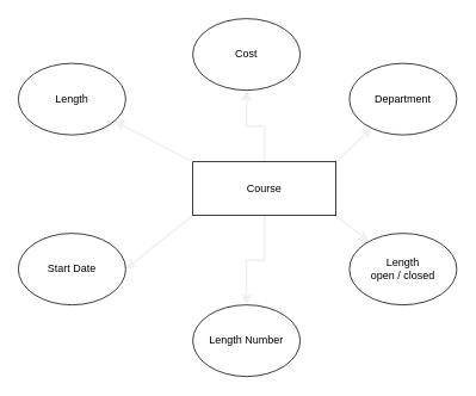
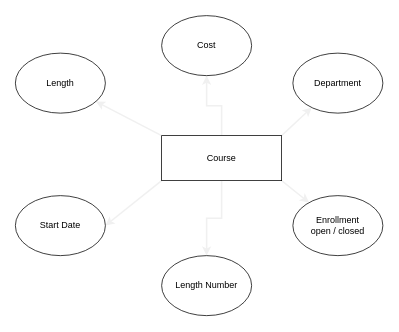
  <mxCell id="0" />
  <mxCell id="1" parent="0" />
  <mxCell id="2" style="edgeStyle=orthogonalEdgeStyle;rounded=0;orthogonalLoop=1;jettySize=auto;html=1;exitX=0.5;exitY=1;exitDx=0;exitDy=0;strokeColor=#f0f0f0;strokeWidth=2;" edge="1" parent="1" source="8" target="10"><mxGeometry relative="1" as="geometry" /></mxCell>
  <mxCell id="3" style="edgeStyle=orthogonalEdgeStyle;rounded=0;orthogonalLoop=1;jettySize=auto;html=1;exitX=0.5;exitY=0;exitDx=0;exitDy=0;strokeColor=#f0f0f0;strokeWidth=2;" edge="1" parent="1" source="8" target="14"><mxGeometry relative="1" as="geometry" /></mxCell>
  <mxCell id="4" style="edgeStyle=none;rounded=0;orthogonalLoop=1;jettySize=auto;html=1;exitX=0;exitY=1;exitDx=0;exitDy=0;entryX=1;entryY=0.5;entryDx=0;entryDy=0;strokeColor=#f0f0f0;strokeWidth=2;" edge="1" parent="1" source="8" target="11"><mxGeometry relative="1" as="geometry" /></mxCell>
  <mxCell id="5" style="edgeStyle=none;rounded=0;orthogonalLoop=1;jettySize=auto;html=1;exitX=0;exitY=0;exitDx=0;exitDy=0;strokeColor=#f0f0f0;strokeWidth=2;" edge="1" parent="1" source="8" target="13"><mxGeometry relative="1" as="geometry" /></mxCell>
  <mxCell id="6" style="edgeStyle=none;rounded=0;orthogonalLoop=1;jettySize=auto;html=1;exitX=1;exitY=0;exitDx=0;exitDy=0;strokeColor=#f0f0f0;strokeWidth=2;" edge="1" parent="1" source="8" target="9"><mxGeometry relative="1" as="geometry" /></mxCell>
  <mxCell id="7" style="edgeStyle=none;rounded=0;orthogonalLoop=1;jettySize=auto;html=1;exitX=1;exitY=1;exitDx=0;exitDy=0;strokeColor=#f0f0f0;strokeWidth=2;" edge="1" parent="1" source="8" target="12"><mxGeometry relative="1" as="geometry" /></mxCell>
  <mxCell id="8" value="Course" style="rounded=0;whiteSpace=wrap;html=1;strokeWidth=1;" vertex="1" parent="1"><mxGeometry x="215" y="180" width="160" height="60" as="geometry" /></mxCell>
  <mxCell id="9" value="Department" style="ellipse;whiteSpace=wrap;html=1;strokeWidth=1;" vertex="1" parent="1"><mxGeometry x="390" y="70" width="120" height="80" as="geometry" /></mxCell>
  <mxCell id="10" value="Length Number" style="ellipse;whiteSpace=wrap;html=1;strokeWidth=1;" vertex="1" parent="1"><mxGeometry x="215" y="340" width="120" height="80" as="geometry" /></mxCell>
  <mxCell id="11" value="Start Date" style="ellipse;whiteSpace=wrap;html=1;strokeWidth=1;" vertex="1" parent="1"><mxGeometry x="20" y="260" width="120" height="80" as="geometry" /></mxCell>
- <mxCell id="12" value="Length&lt;br&gt;open / closed" style="ellipse;whiteSpace=wrap;html=1;strokeWidth=1;" vertex="1" parent="1"><mxGeometry x="390" y="260" width="120" height="80" as="geometry" /></mxCell>
+ <mxCell id="12" value="Enrollment&lt;br&gt;open / closed" style="ellipse;whiteSpace=wrap;html=1;strokeWidth=1;" vertex="1" parent="1"><mxGeometry x="390" y="260" width="120" height="80" as="geometry" /></mxCell>
  <mxCell id="13" value="Length" style="ellipse;whiteSpace=wrap;html=1;strokeWidth=1;" vertex="1" parent="1"><mxGeometry x="20" y="70" width="120" height="80" as="geometry" /></mxCell>
  <mxCell id="14" value="Cost" style="ellipse;whiteSpace=wrap;html=1;strokeWidth=1;" vertex="1" parent="1"><mxGeometry x="215" y="20" width="120" height="80" as="geometry" /></mxCell>
